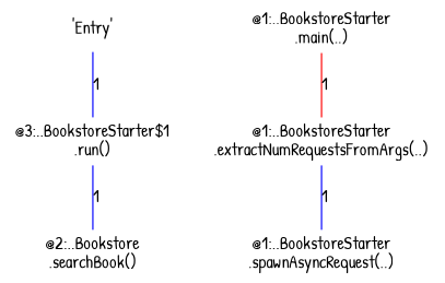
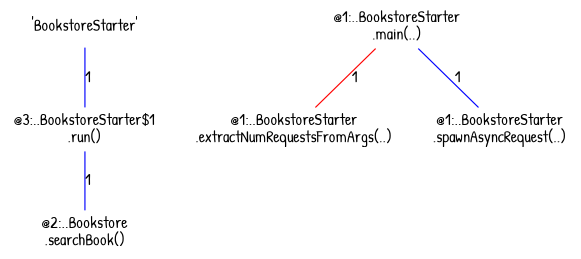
  digraph {
    fontname="Patrick Hand"
    node [fontname="Patrick Hand" shape=none]
    edge [arrowhead=none color=blue fontname="Patrick Hand" style=solid]
-   n1 [label="'Entry'"]
+   n1 [label="'BookstoreStarter'"]
    n2 [label="@3:..BookstoreStarter$1\n.run()"]
    n3 [label="@1:..BookstoreStarter\n.main(..)"]
    n4 [label="@1:..BookstoreStarter\n.extractNumRequestsFromArgs(..)"]
    n5 [label="@1:..BookstoreStarter\n.spawnAsyncRequest(..)"]
    n6 [label="@2:..Bookstore\n.searchBook()"]
    n1 -> n2 [label=1]
    n2 -> n6 [label=1]
    n3 -> n4 [color=red label=1]
-   n4 -> n5 [label=1]
+   n3 -> n5 [label=1]
  }
